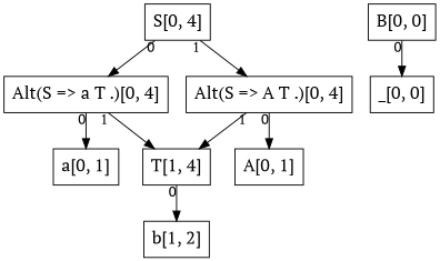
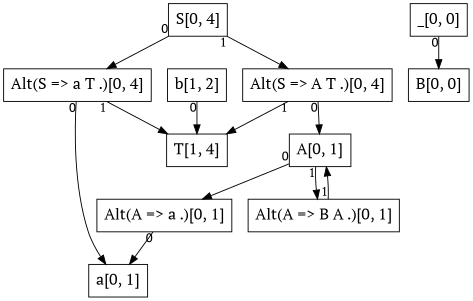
  digraph {
    fontname="PT Serif"
    node [fontname="PT Serif" fontsize=18.0 shape=box]
    edge [fontname="PT Serif" taillabel=0]
    n1 [label="S[0, 4]"]
    n2 [label="Alt(S => a T .)[0, 4]"]
    n3 [label="Alt(S => A T .)[0, 4]"]
    n4 [label="a[0, 1]"]
    n5 [label="T[1, 4]"]
    n6 [label="A[0, 1]"]
    n7 [label="b[1, 2]"]
+   n8 [label="Alt(A => a .)[0, 1]"]
+   n9 [label="Alt(A => B A .)[0, 1]"]
    n10 [label="B[0, 0]"]
    n11 [label="_[0, 0]"]
    n1 -> n2
    n1 -> n3 [taillabel=1]
    n2 -> n4
    n2 -> n5 [taillabel=1]
    n3 -> n5 [taillabel=1]
    n3 -> n6
-   n5 -> n7
-   n10 -> n11
+   n7 -> n5
+   n6 -> n8
+   n6 -> n9 [taillabel=1]
+   n8 -> n4
+   n9 -> n6 [taillabel=1]
+   n11 -> n10
  }
